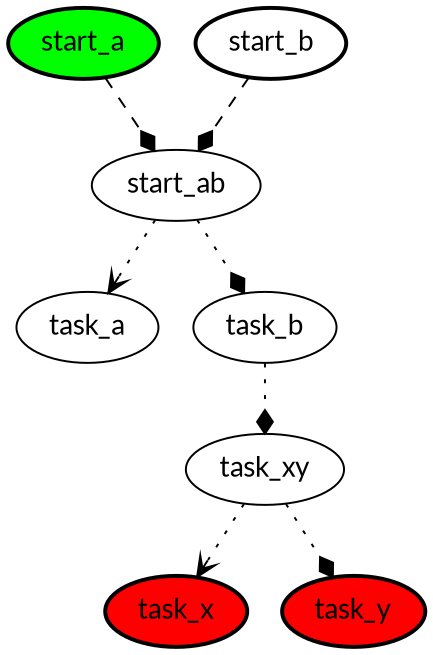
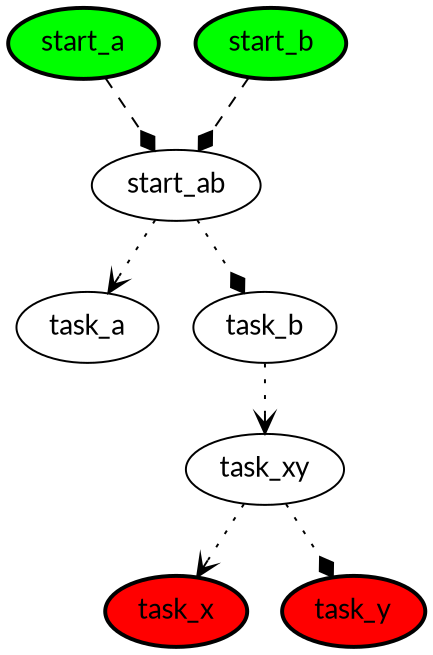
  digraph {
    fontname=Lato
    node [fillcolor=white fontname=Lato style="bold,filled"]
    edge [arrowhead=diamond fontname=Lato style=dotted]
    start_a [fillcolor=green]
    n2 [label=start_ab style="solid,filled"]
    task_a [style="solid,filled"]
    task_b [style="solid,filled"]
    task_xy [style="solid,filled"]
-   start_b
+   start_b [fillcolor=green]
    task_x [fillcolor=red]
    task_y [fillcolor=red]
    start_a -> n2 [style=dashed]
    n2 -> task_a [arrowhead=vee]
    n2 -> task_b
-   task_b -> task_xy
+   task_b -> task_xy [arrowhead=vee]
    task_xy -> task_x [arrowhead=vee]
    task_xy -> task_y
    start_b -> n2 [style=dashed]
  }
